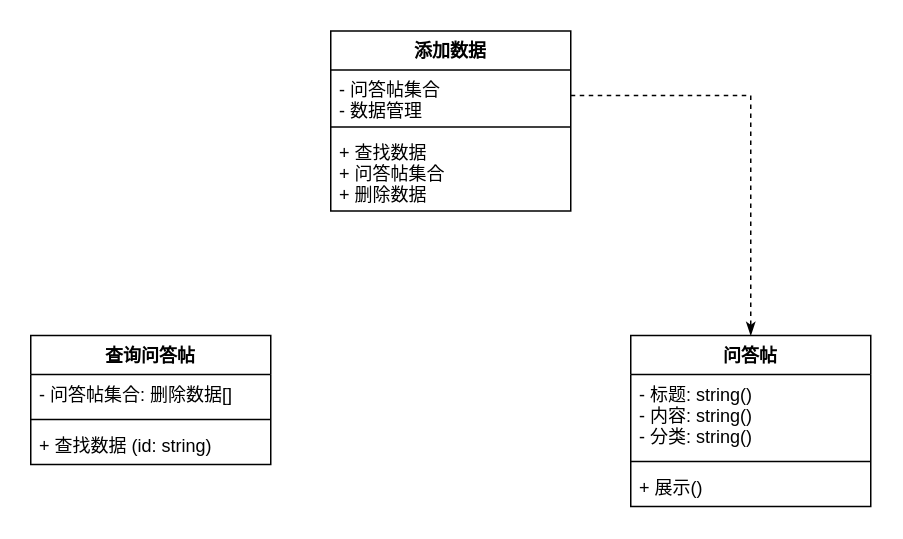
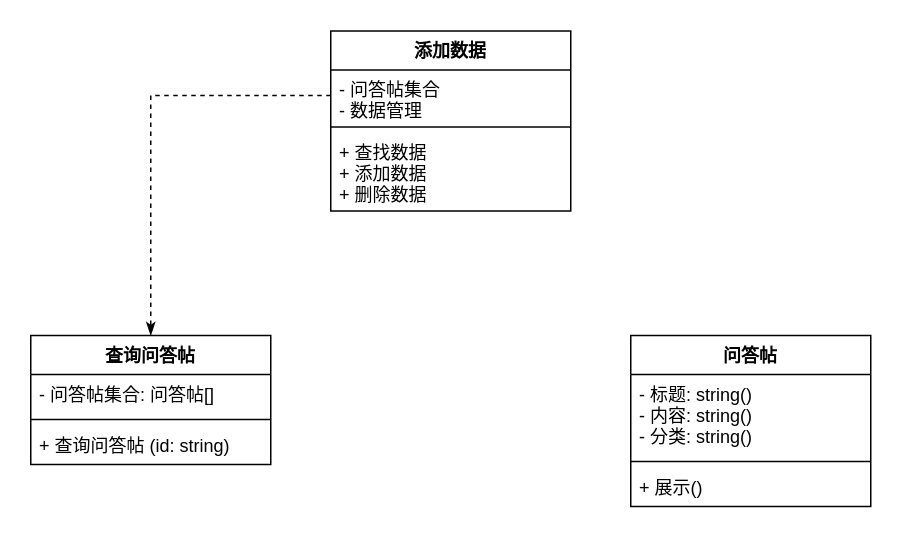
  <mxCell id="0" />
  <mxCell id="1" parent="0" />
  <mxCell id="2" value="添加数据" style="swimlane;fontStyle=1;align=center;verticalAlign=top;childLayout=stackLayout;horizontal=1;startSize=26;horizontalStack=0;resizeParent=1;resizeParentMax=0;resizeLast=0;collapsible=1;marginBottom=0;" parent="1" vertex="1"><mxGeometry x="220" y="20" width="160" height="120" as="geometry"><mxRectangle x="330" y="240" width="60" height="26" as="alternateBounds" /></mxGeometry></mxCell>
  <mxCell id="3" value="- 问答帖集合&#10;- 数据管理" style="text;strokeColor=none;fillColor=none;align=left;verticalAlign=top;spacingLeft=4;spacingRight=4;overflow=hidden;rotatable=0;points=[[0,0.5],[1,0.5]];portConstraint=eastwest;" parent="2" vertex="1"><mxGeometry y="26" width="160" height="34" as="geometry" /></mxCell>
  <mxCell id="4" value="" style="line;strokeWidth=1;fillColor=none;align=left;verticalAlign=middle;spacingTop=-1;spacingLeft=3;spacingRight=3;rotatable=0;labelPosition=right;points=[];portConstraint=eastwest;" parent="2" vertex="1"><mxGeometry y="60" width="160" height="8" as="geometry" /></mxCell>
- <mxCell id="5" value="+ 查找数据&#10;+ 问答帖集合&#10;+ 删除数据" style="text;strokeColor=none;fillColor=none;align=left;verticalAlign=top;spacingLeft=4;spacingRight=4;overflow=hidden;rotatable=0;points=[[0,0.5],[1,0.5]];portConstraint=eastwest;" parent="2" vertex="1"><mxGeometry y="68" width="160" height="52" as="geometry" /></mxCell>
+ <mxCell id="5" value="+ 查找数据&#10;+ 添加数据&#10;+ 删除数据" style="text;strokeColor=none;fillColor=none;align=left;verticalAlign=top;spacingLeft=4;spacingRight=4;overflow=hidden;rotatable=0;points=[[0,0.5],[1,0.5]];portConstraint=eastwest;" parent="2" vertex="1"><mxGeometry y="68" width="160" height="52" as="geometry" /></mxCell>
  <mxCell id="6" value="问答帖" style="swimlane;fontStyle=1;align=center;verticalAlign=top;childLayout=stackLayout;horizontal=1;startSize=26;horizontalStack=0;resizeParent=1;resizeParentMax=0;resizeLast=0;collapsible=1;marginBottom=0;" parent="1" vertex="1"><mxGeometry x="420" y="223" width="160" height="114" as="geometry" /></mxCell>
  <mxCell id="7" value="- 标题: string()&#10;- 内容: string()&#10;- 分类: string()" style="text;strokeColor=none;fillColor=none;align=left;verticalAlign=top;spacingLeft=4;spacingRight=4;overflow=hidden;rotatable=0;points=[[0,0.5],[1,0.5]];portConstraint=eastwest;" parent="6" vertex="1"><mxGeometry y="26" width="160" height="54" as="geometry" /></mxCell>
  <mxCell id="8" value="" style="line;strokeWidth=1;fillColor=none;align=left;verticalAlign=middle;spacingTop=-1;spacingLeft=3;spacingRight=3;rotatable=0;labelPosition=right;points=[];portConstraint=eastwest;" parent="6" vertex="1"><mxGeometry y="80" width="160" height="8" as="geometry" /></mxCell>
  <mxCell id="9" value="+ 展示()" style="text;strokeColor=none;fillColor=none;align=left;verticalAlign=top;spacingLeft=4;spacingRight=4;overflow=hidden;rotatable=0;points=[[0,0.5],[1,0.5]];portConstraint=eastwest;" parent="6" vertex="1"><mxGeometry y="88" width="160" height="26" as="geometry" /></mxCell>
  <mxCell id="10" value="查询问答帖" style="swimlane;fontStyle=1;align=center;verticalAlign=top;childLayout=stackLayout;horizontal=1;startSize=26;horizontalStack=0;resizeParent=1;resizeParentMax=0;resizeLast=0;collapsible=1;marginBottom=0;" parent="1" vertex="1"><mxGeometry x="20" y="223" width="160" height="86" as="geometry" /></mxCell>
- <mxCell id="11" value="- 问答帖集合: 删除数据[]" style="text;strokeColor=none;fillColor=none;align=left;verticalAlign=top;spacingLeft=4;spacingRight=4;overflow=hidden;rotatable=0;points=[[0,0.5],[1,0.5]];portConstraint=eastwest;" parent="10" vertex="1"><mxGeometry y="26" width="160" height="26" as="geometry" /></mxCell>
+ <mxCell id="11" value="- 问答帖集合: 问答帖[]" style="text;strokeColor=none;fillColor=none;align=left;verticalAlign=top;spacingLeft=4;spacingRight=4;overflow=hidden;rotatable=0;points=[[0,0.5],[1,0.5]];portConstraint=eastwest;" parent="10" vertex="1"><mxGeometry y="26" width="160" height="26" as="geometry" /></mxCell>
  <mxCell id="12" value="" style="line;strokeWidth=1;fillColor=none;align=left;verticalAlign=middle;spacingTop=-1;spacingLeft=3;spacingRight=3;rotatable=0;labelPosition=right;points=[];portConstraint=eastwest;" parent="10" vertex="1"><mxGeometry y="52" width="160" height="8" as="geometry" /></mxCell>
- <mxCell id="13" value="+ 查找数据 (id: string)" style="text;strokeColor=none;fillColor=none;align=left;verticalAlign=top;spacingLeft=4;spacingRight=4;overflow=hidden;rotatable=0;points=[[0,0.5],[1,0.5]];portConstraint=eastwest;" parent="10" vertex="1"><mxGeometry y="60" width="160" height="26" as="geometry" /></mxCell>
- <mxCell id="15" value="" style="endArrow=classicThin;html=1;rounded=0;dashed=1;endFill=1;entryX=0.5;entryY=0;entryDx=0;entryDy=0;exitX=1;exitY=0.5;exitDx=0;exitDy=0;" edge="1" parent="1" source="3" target="6"><mxGeometry width="50" height="50" relative="1" as="geometry"><mxPoint x="230" y="73" as="sourcePoint" /><mxPoint x="110" y="233" as="targetPoint" /><Array as="points"><mxPoint x="500" y="63" /></Array></mxGeometry></mxCell>
+ <mxCell id="13" value="+ 查询问答帖 (id: string)" style="text;strokeColor=none;fillColor=none;align=left;verticalAlign=top;spacingLeft=4;spacingRight=4;overflow=hidden;rotatable=0;points=[[0,0.5],[1,0.5]];portConstraint=eastwest;" parent="10" vertex="1"><mxGeometry y="60" width="160" height="26" as="geometry" /></mxCell>
+ <mxCell id="14" value="" style="endArrow=classicThin;html=1;rounded=0;dashed=1;endFill=1;entryX=0.5;entryY=0;entryDx=0;entryDy=0;exitX=0;exitY=0.5;exitDx=0;exitDy=0;" parent="1" source="3" target="10" edge="1"><mxGeometry width="50" height="50" relative="1" as="geometry"><mxPoint x="210" y="73" as="sourcePoint" /><mxPoint x="300" y="203" as="targetPoint" /><Array as="points"><mxPoint x="100" y="63" /></Array></mxGeometry></mxCell>
